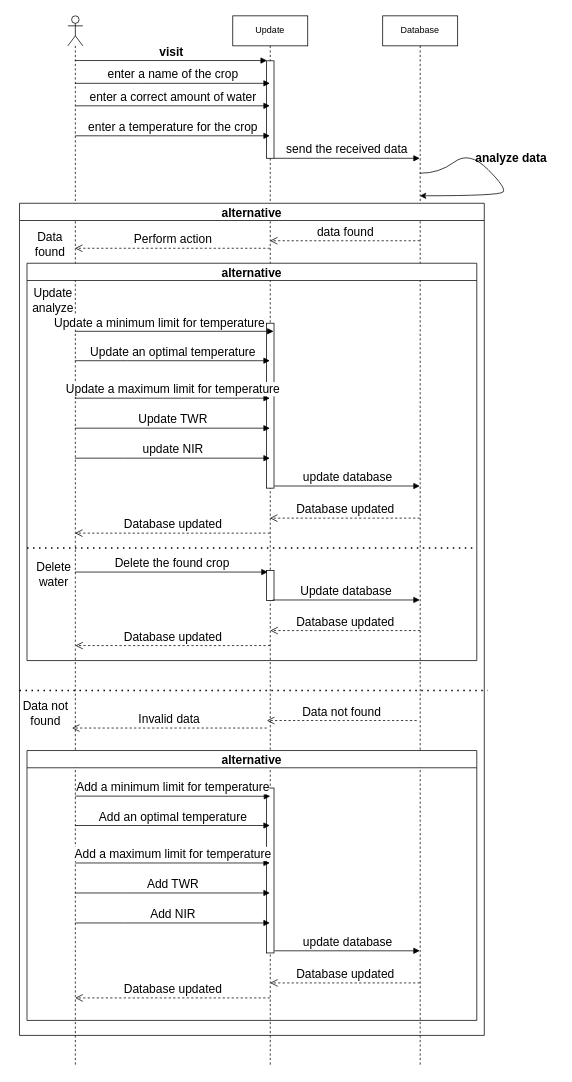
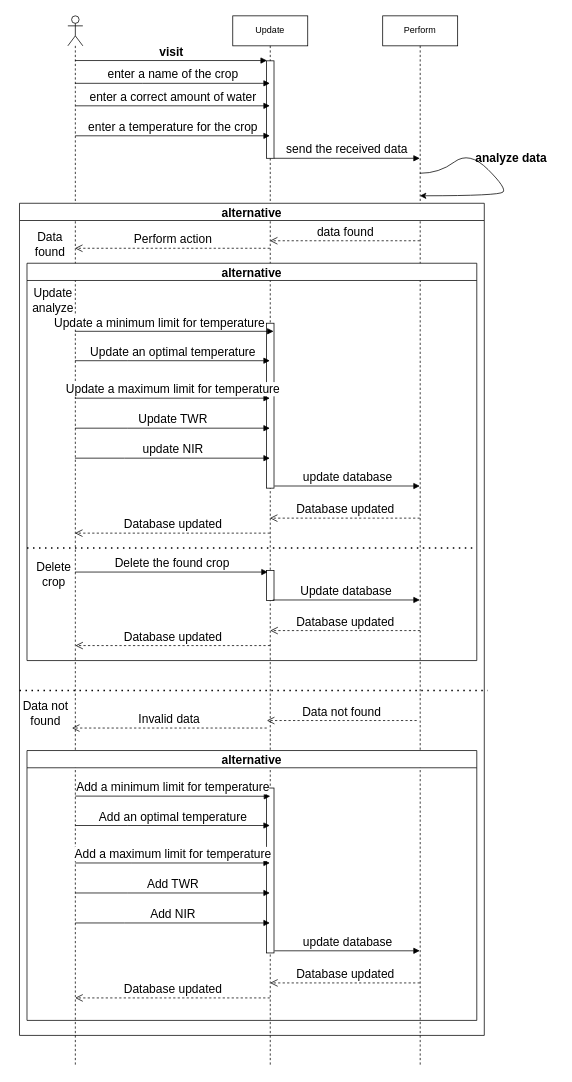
  <mxCell id="0" />
  <mxCell id="1" parent="0" />
  <mxCell id="2" value="" style="shape=umlLifeline;participant=umlActor;perimeter=lifelinePerimeter;whiteSpace=wrap;html=1;container=1;collapsible=0;recursiveResize=0;verticalAlign=top;spacingTop=36;outlineConnect=0;" vertex="1" parent="1"><mxGeometry x="90" y="20" width="20" height="1400" as="geometry" /></mxCell>
  <mxCell id="3" value="Update" style="shape=umlLifeline;perimeter=lifelinePerimeter;whiteSpace=wrap;html=1;container=1;collapsible=0;recursiveResize=0;outlineConnect=0;" vertex="1" parent="1"><mxGeometry x="310" y="20" width="100" height="1400" as="geometry" /></mxCell>
  <mxCell id="4" value="" style="html=1;points=[];perimeter=orthogonalPerimeter;" vertex="1" parent="3"><mxGeometry x="45" y="60" width="10" height="130" as="geometry" /></mxCell>
- <mxCell id="5" value="Database" style="shape=umlLifeline;perimeter=lifelinePerimeter;whiteSpace=wrap;html=1;container=1;collapsible=0;recursiveResize=0;outlineConnect=0;" vertex="1" parent="1"><mxGeometry x="510" y="20" width="100" height="1400" as="geometry" /></mxCell>
+ <mxCell id="5" value="Perform" style="shape=umlLifeline;perimeter=lifelinePerimeter;whiteSpace=wrap;html=1;container=1;collapsible=0;recursiveResize=0;outlineConnect=0;" vertex="1" parent="1"><mxGeometry x="510" y="20" width="100" height="1400" as="geometry" /></mxCell>
  <mxCell id="6" value="&lt;span style=&quot;font-size: 16px;&quot;&gt;&lt;b&gt;visit&lt;/b&gt;&lt;/span&gt;" style="html=1;verticalAlign=bottom;endArrow=block;rounded=0;entryX=0.06;entryY=-0.003;entryDx=0;entryDy=0;entryPerimeter=0;" edge="1" parent="1" source="2" target="4"><mxGeometry width="80" relative="1" as="geometry"><mxPoint x="160" y="100" as="sourcePoint" /><mxPoint x="240" y="100" as="targetPoint" /></mxGeometry></mxCell>
  <mxCell id="7" value="enter a name of the crop" style="html=1;verticalAlign=bottom;endArrow=block;rounded=0;strokeWidth=1;fontSize=16;" edge="1" parent="1" source="2" target="3"><mxGeometry width="80" relative="1" as="geometry"><mxPoint x="170" y="130" as="sourcePoint" /><mxPoint x="330" y="110" as="targetPoint" /><Array as="points"><mxPoint x="190" y="110" /></Array></mxGeometry></mxCell>
  <mxCell id="8" value="enter a correct amount of water" style="html=1;verticalAlign=bottom;endArrow=block;rounded=0;strokeWidth=1;fontSize=16;" edge="1" parent="1" target="3"><mxGeometry width="80" relative="1" as="geometry"><mxPoint x="100" y="140" as="sourcePoint" /><mxPoint x="329.69" y="140" as="targetPoint" /><Array as="points"><mxPoint x="190.19" y="140" /></Array></mxGeometry></mxCell>
  <mxCell id="9" value="enter a temperature for the crop" style="html=1;verticalAlign=bottom;endArrow=block;rounded=0;strokeWidth=1;fontSize=16;" edge="1" parent="1" target="3"><mxGeometry width="80" relative="1" as="geometry"><mxPoint x="100" y="180" as="sourcePoint" /><mxPoint x="329.69" y="180" as="targetPoint" /><Array as="points"><mxPoint x="190.19" y="180" /></Array></mxGeometry></mxCell>
  <mxCell id="10" value="send the received data" style="html=1;verticalAlign=bottom;endArrow=block;rounded=0;strokeWidth=1;fontSize=16;" edge="1" parent="1" source="4" target="5"><mxGeometry width="80" relative="1" as="geometry"><mxPoint x="390" y="200" as="sourcePoint" /><mxPoint x="470" y="200" as="targetPoint" /><Array as="points"><mxPoint x="440" y="210" /></Array></mxGeometry></mxCell>
  <mxCell id="11" value="alternative" style="swimlane;fontSize=16;" vertex="1" parent="1"><mxGeometry x="25.5" y="270" width="620" height="1110" as="geometry" /></mxCell>
  <mxCell id="12" value="Data&lt;br&gt;found" style="text;html=1;align=center;verticalAlign=middle;resizable=0;points=[];autosize=1;strokeColor=none;fillColor=none;fontSize=16;" vertex="1" parent="11"><mxGeometry x="10" y="30" width="60" height="50" as="geometry" /></mxCell>
  <mxCell id="13" value="alternative" style="swimlane;fontSize=16;" vertex="1" parent="11"><mxGeometry x="10" y="80" width="600" height="530" as="geometry" /></mxCell>
- <mxCell id="14" value="Delete&lt;br&gt;water" style="text;html=1;align=center;verticalAlign=middle;resizable=0;points=[];autosize=1;strokeColor=none;fillColor=none;fontSize=16;" vertex="1" parent="13"><mxGeometry y="390" width="70" height="50" as="geometry" /></mxCell>
+ <mxCell id="14" value="Delete&lt;br&gt;crop" style="text;html=1;align=center;verticalAlign=middle;resizable=0;points=[];autosize=1;strokeColor=none;fillColor=none;fontSize=16;" vertex="1" parent="13"><mxGeometry y="390" width="70" height="50" as="geometry" /></mxCell>
  <mxCell id="15" value="" style="endArrow=none;dashed=1;html=1;dashPattern=1 3;strokeWidth=2;rounded=0;fontSize=16;elbow=vertical;" edge="1" parent="13"><mxGeometry width="50" height="50" relative="1" as="geometry"><mxPoint y="380" as="sourcePoint" /><mxPoint x="600" y="380" as="targetPoint" /></mxGeometry></mxCell>
  <mxCell id="16" value="" style="html=1;points=[];perimeter=orthogonalPerimeter;fontSize=16;" vertex="1" parent="13"><mxGeometry x="319.5" y="80" width="10" height="220" as="geometry" /></mxCell>
  <mxCell id="17" value="" style="html=1;points=[];perimeter=orthogonalPerimeter;fontSize=16;" vertex="1" parent="13"><mxGeometry x="319.5" y="410" width="10" height="40" as="geometry" /></mxCell>
  <mxCell id="18" value="Database updated" style="html=1;verticalAlign=bottom;endArrow=open;dashed=1;endSize=8;rounded=0;strokeWidth=1;fontSize=16;elbow=vertical;" edge="1" parent="13"><mxGeometry relative="1" as="geometry"><mxPoint x="524.33" y="490" as="sourcePoint" /><mxPoint x="324.497" y="490" as="targetPoint" /><Array as="points"><mxPoint x="384.83" y="490" /></Array></mxGeometry></mxCell>
  <mxCell id="19" value="Database updated" style="html=1;verticalAlign=bottom;endArrow=open;dashed=1;endSize=8;rounded=0;strokeWidth=1;fontSize=16;elbow=vertical;" edge="1" parent="13"><mxGeometry relative="1" as="geometry"><mxPoint x="324.33" y="510" as="sourcePoint" /><mxPoint x="64.497" y="510" as="targetPoint" /><Array as="points"><mxPoint x="165.02" y="510" /></Array></mxGeometry></mxCell>
  <mxCell id="20" value="" style="endArrow=none;dashed=1;html=1;dashPattern=1 3;strokeWidth=2;rounded=0;fontSize=16;elbow=vertical;" edge="1" parent="11"><mxGeometry width="50" height="50" relative="1" as="geometry"><mxPoint y="650" as="sourcePoint" /><mxPoint x="624.5" y="650" as="targetPoint" /></mxGeometry></mxCell>
  <mxCell id="21" value="Data not found" style="html=1;verticalAlign=bottom;endArrow=open;dashed=1;endSize=8;rounded=0;strokeWidth=1;fontSize=16;elbow=vertical;" edge="1" parent="11"><mxGeometry relative="1" as="geometry"><mxPoint x="529.83" y="690" as="sourcePoint" /><mxPoint x="329.997" y="690" as="targetPoint" /><Array as="points"><mxPoint x="400.33" y="690" /></Array></mxGeometry></mxCell>
  <mxCell id="22" value="Invalid data" style="html=1;verticalAlign=bottom;endArrow=open;dashed=1;endSize=8;rounded=0;strokeWidth=1;fontSize=16;elbow=vertical;" edge="1" parent="11"><mxGeometry relative="1" as="geometry"><mxPoint x="329.83" y="700" as="sourcePoint" /><mxPoint x="69.997" y="700" as="targetPoint" /><Array as="points"><mxPoint x="140.33" y="700" /></Array></mxGeometry></mxCell>
  <mxCell id="23" value="alternative" style="swimlane;fontSize=16;" vertex="1" parent="11"><mxGeometry x="10" y="730" width="600" height="360" as="geometry" /></mxCell>
  <mxCell id="24" value="" style="html=1;points=[];perimeter=orthogonalPerimeter;fontSize=16;" vertex="1" parent="11"><mxGeometry x="329.5" y="780" width="10" height="220" as="geometry" /></mxCell>
  <mxCell id="25" value="Add an optimal temperature" style="html=1;verticalAlign=bottom;endArrow=block;rounded=0;strokeWidth=1;fontSize=16;elbow=vertical;" edge="1" parent="11"><mxGeometry width="80" relative="1" as="geometry"><mxPoint x="74.31" y="830" as="sourcePoint" /><mxPoint x="334" y="830" as="targetPoint" /><Array as="points"><mxPoint x="144.5" y="830" /></Array></mxGeometry></mxCell>
  <mxCell id="26" value="Add a maximum limit for temperature" style="html=1;verticalAlign=bottom;endArrow=block;rounded=0;strokeWidth=1;fontSize=16;elbow=vertical;" edge="1" parent="11"><mxGeometry width="80" relative="1" as="geometry"><mxPoint x="74.31" y="880" as="sourcePoint" /><mxPoint x="334" y="880" as="targetPoint" /><Array as="points"><mxPoint x="150" y="880" /></Array></mxGeometry></mxCell>
  <mxCell id="27" value="Add TWR" style="html=1;verticalAlign=bottom;endArrow=block;rounded=0;strokeWidth=1;fontSize=16;elbow=vertical;" edge="1" parent="11"><mxGeometry width="80" relative="1" as="geometry"><mxPoint x="74.31" y="920" as="sourcePoint" /><mxPoint x="334" y="920" as="targetPoint" /><Array as="points"><mxPoint x="144.5" y="920" /></Array></mxGeometry></mxCell>
  <mxCell id="28" value="Add NIR" style="html=1;verticalAlign=bottom;endArrow=block;rounded=0;strokeWidth=1;fontSize=16;elbow=vertical;" edge="1" parent="11"><mxGeometry width="80" relative="1" as="geometry"><mxPoint x="74.31" y="960" as="sourcePoint" /><mxPoint x="334" y="960" as="targetPoint" /><Array as="points"><mxPoint x="140.19" y="960" /></Array></mxGeometry></mxCell>
  <mxCell id="29" value="update database" style="html=1;verticalAlign=bottom;endArrow=block;rounded=0;strokeWidth=1;fontSize=16;elbow=vertical;exitX=1.055;exitY=0.987;exitDx=0;exitDy=0;exitPerimeter=0;" edge="1" parent="11" source="24"><mxGeometry width="80" relative="1" as="geometry"><mxPoint x="364.5" y="980" as="sourcePoint" /><mxPoint x="534" y="997.14" as="targetPoint" /></mxGeometry></mxCell>
  <mxCell id="30" value="Database updated" style="html=1;verticalAlign=bottom;endArrow=open;dashed=1;endSize=8;rounded=0;strokeWidth=1;fontSize=16;elbow=vertical;" edge="1" parent="11"><mxGeometry relative="1" as="geometry"><mxPoint x="534" y="1040" as="sourcePoint" /><mxPoint x="334.31" y="1040" as="targetPoint" /><Array as="points"><mxPoint x="394.5" y="1040" /></Array></mxGeometry></mxCell>
  <mxCell id="31" value="Database updated" style="html=1;verticalAlign=bottom;endArrow=open;dashed=1;endSize=8;rounded=0;strokeWidth=1;fontSize=16;elbow=vertical;" edge="1" parent="11"><mxGeometry relative="1" as="geometry"><mxPoint x="334" y="1060" as="sourcePoint" /><mxPoint x="74.31" y="1060" as="targetPoint" /><Array as="points"><mxPoint x="174.69" y="1060" /></Array></mxGeometry></mxCell>
  <mxCell id="32" value="Add a minimum limit for temperature" style="html=1;verticalAlign=bottom;endArrow=block;rounded=0;strokeWidth=1;fontSize=16;elbow=vertical;" edge="1" parent="11"><mxGeometry x="0.001" width="80" relative="1" as="geometry"><mxPoint x="74.31" y="790.78" as="sourcePoint" /><mxPoint x="334.5" y="791" as="targetPoint" /><mxPoint as="offset" /></mxGeometry></mxCell>
  <mxCell id="33" value="" style="curved=1;endArrow=classic;html=1;rounded=0;fontSize=16;" edge="1" parent="1" source="5" target="5"><mxGeometry width="50" height="50" relative="1" as="geometry"><mxPoint x="580" y="230" as="sourcePoint" /><mxPoint x="580" y="260" as="targetPoint" /><Array as="points"><mxPoint x="585.5" y="230" /><mxPoint x="625.5" y="200" /><mxPoint x="675.5" y="250" /><mxPoint x="665.5" y="260" /></Array></mxGeometry></mxCell>
  <mxCell id="34" value="analyze data" style="text;html=1;align=center;verticalAlign=middle;resizable=0;points=[];autosize=1;strokeColor=none;fillColor=none;fontSize=16;fontStyle=1" vertex="1" parent="1"><mxGeometry x="620.5" y="195" width="120" height="30" as="geometry" /></mxCell>
  <mxCell id="35" value="data found" style="html=1;verticalAlign=bottom;endArrow=open;dashed=1;endSize=8;rounded=0;strokeWidth=1;fontSize=16;elbow=vertical;" edge="1" parent="1" source="5" target="3"><mxGeometry relative="1" as="geometry"><mxPoint x="520" y="330" as="sourcePoint" /><mxPoint x="440" y="330" as="targetPoint" /><Array as="points"><mxPoint x="430" y="320" /></Array></mxGeometry></mxCell>
  <mxCell id="36" value="Perform action" style="html=1;verticalAlign=bottom;endArrow=open;dashed=1;endSize=8;rounded=0;strokeWidth=1;fontSize=16;elbow=vertical;" edge="1" parent="1" source="3" target="2"><mxGeometry relative="1" as="geometry"><mxPoint x="300" y="340" as="sourcePoint" /><mxPoint x="220" y="340" as="targetPoint" /><Array as="points"><mxPoint x="170" y="330" /></Array></mxGeometry></mxCell>
  <mxCell id="37" value="Update&lt;br&gt;analyze" style="text;html=1;align=center;verticalAlign=middle;resizable=0;points=[];autosize=1;strokeColor=none;fillColor=none;fontSize=16;" vertex="1" parent="1"><mxGeometry x="30" y="375" width="80" height="50" as="geometry" /></mxCell>
  <mxCell id="38" value="Update an optimal temperature" style="html=1;verticalAlign=bottom;endArrow=block;rounded=0;strokeWidth=1;fontSize=16;elbow=vertical;" edge="1" parent="1" source="2" target="3"><mxGeometry width="80" relative="1" as="geometry"><mxPoint x="96" y="470" as="sourcePoint" /><mxPoint x="355.32" y="470" as="targetPoint" /><Array as="points"><mxPoint x="170" y="480" /></Array></mxGeometry></mxCell>
  <mxCell id="39" value="Update a maximum limit for temperature" style="html=1;verticalAlign=bottom;endArrow=block;rounded=0;strokeWidth=1;fontSize=16;elbow=vertical;" edge="1" parent="1" source="2" target="3"><mxGeometry width="80" relative="1" as="geometry"><mxPoint x="105.31" y="530" as="sourcePoint" /><mxPoint x="340" y="530" as="targetPoint" /><Array as="points"><mxPoint x="175.5" y="530" /></Array></mxGeometry></mxCell>
  <mxCell id="40" value="Update TWR" style="html=1;verticalAlign=bottom;endArrow=block;rounded=0;strokeWidth=1;fontSize=16;elbow=vertical;" edge="1" parent="1" source="2" target="3"><mxGeometry width="80" relative="1" as="geometry"><mxPoint x="140" y="580" as="sourcePoint" /><mxPoint x="220" y="580" as="targetPoint" /><Array as="points"><mxPoint x="170" y="570" /></Array></mxGeometry></mxCell>
  <mxCell id="41" value="update NIR" style="html=1;verticalAlign=bottom;endArrow=block;rounded=0;strokeWidth=1;fontSize=16;elbow=vertical;" edge="1" parent="1" source="2" target="3"><mxGeometry width="80" relative="1" as="geometry"><mxPoint x="120" y="610" as="sourcePoint" /><mxPoint x="355.19" y="610" as="targetPoint" /><Array as="points"><mxPoint x="165.69" y="610" /></Array></mxGeometry></mxCell>
  <mxCell id="42" value="update database" style="html=1;verticalAlign=bottom;endArrow=block;rounded=0;strokeWidth=1;fontSize=16;elbow=vertical;exitX=1.055;exitY=0.987;exitDx=0;exitDy=0;exitPerimeter=0;" edge="1" parent="1" source="16" target="5"><mxGeometry width="80" relative="1" as="geometry"><mxPoint x="390" y="630" as="sourcePoint" /><mxPoint x="470" y="630" as="targetPoint" /></mxGeometry></mxCell>
  <mxCell id="43" value="Database updated" style="html=1;verticalAlign=bottom;endArrow=open;dashed=1;endSize=8;rounded=0;strokeWidth=1;fontSize=16;elbow=vertical;" edge="1" parent="1" source="5" target="3"><mxGeometry relative="1" as="geometry"><mxPoint x="490" y="690" as="sourcePoint" /><mxPoint x="410" y="690" as="targetPoint" /><Array as="points"><mxPoint x="420" y="690" /></Array></mxGeometry></mxCell>
  <mxCell id="44" value="Database updated" style="html=1;verticalAlign=bottom;endArrow=open;dashed=1;endSize=8;rounded=0;strokeWidth=1;fontSize=16;elbow=vertical;" edge="1" parent="1" source="3" target="2"><mxGeometry relative="1" as="geometry"><mxPoint x="339.69" y="710" as="sourcePoint" /><mxPoint x="140" y="710" as="targetPoint" /><Array as="points"><mxPoint x="200.19" y="710" /></Array></mxGeometry></mxCell>
  <mxCell id="45" value="Update a minimum limit for temperature" style="html=1;verticalAlign=bottom;endArrow=block;rounded=0;strokeWidth=1;fontSize=16;elbow=vertical;entryX=0.945;entryY=0.049;entryDx=0;entryDy=0;entryPerimeter=0;" edge="1" parent="1" source="2" target="16"><mxGeometry x="-0.153" width="80" relative="1" as="geometry"><mxPoint x="110" y="440" as="sourcePoint" /><mxPoint x="360" y="440" as="targetPoint" /><mxPoint as="offset" /></mxGeometry></mxCell>
  <mxCell id="46" value="Delete the found crop" style="html=1;verticalAlign=bottom;endArrow=block;rounded=0;strokeWidth=1;fontSize=16;elbow=vertical;entryX=0.167;entryY=0.048;entryDx=0;entryDy=0;entryPerimeter=0;" edge="1" parent="1" source="2" target="17"><mxGeometry width="80" relative="1" as="geometry"><mxPoint x="220" y="764.58" as="sourcePoint" /><mxPoint x="300" y="764.58" as="targetPoint" /></mxGeometry></mxCell>
  <mxCell id="47" value="Update database" style="html=1;verticalAlign=bottom;endArrow=block;rounded=0;strokeWidth=1;fontSize=16;elbow=vertical;exitX=0.833;exitY=0.979;exitDx=0;exitDy=0;exitPerimeter=0;" edge="1" parent="1" source="17" target="5"><mxGeometry width="80" relative="1" as="geometry"><mxPoint x="400" y="780" as="sourcePoint" /><mxPoint x="480" y="780" as="targetPoint" /></mxGeometry></mxCell>
  <mxCell id="48" value="Data not&lt;br&gt;found" style="text;html=1;align=center;verticalAlign=middle;resizable=0;points=[];autosize=1;strokeColor=none;fillColor=none;fontSize=16;" vertex="1" parent="1"><mxGeometry x="20" y="925" width="80" height="50" as="geometry" /></mxCell>
